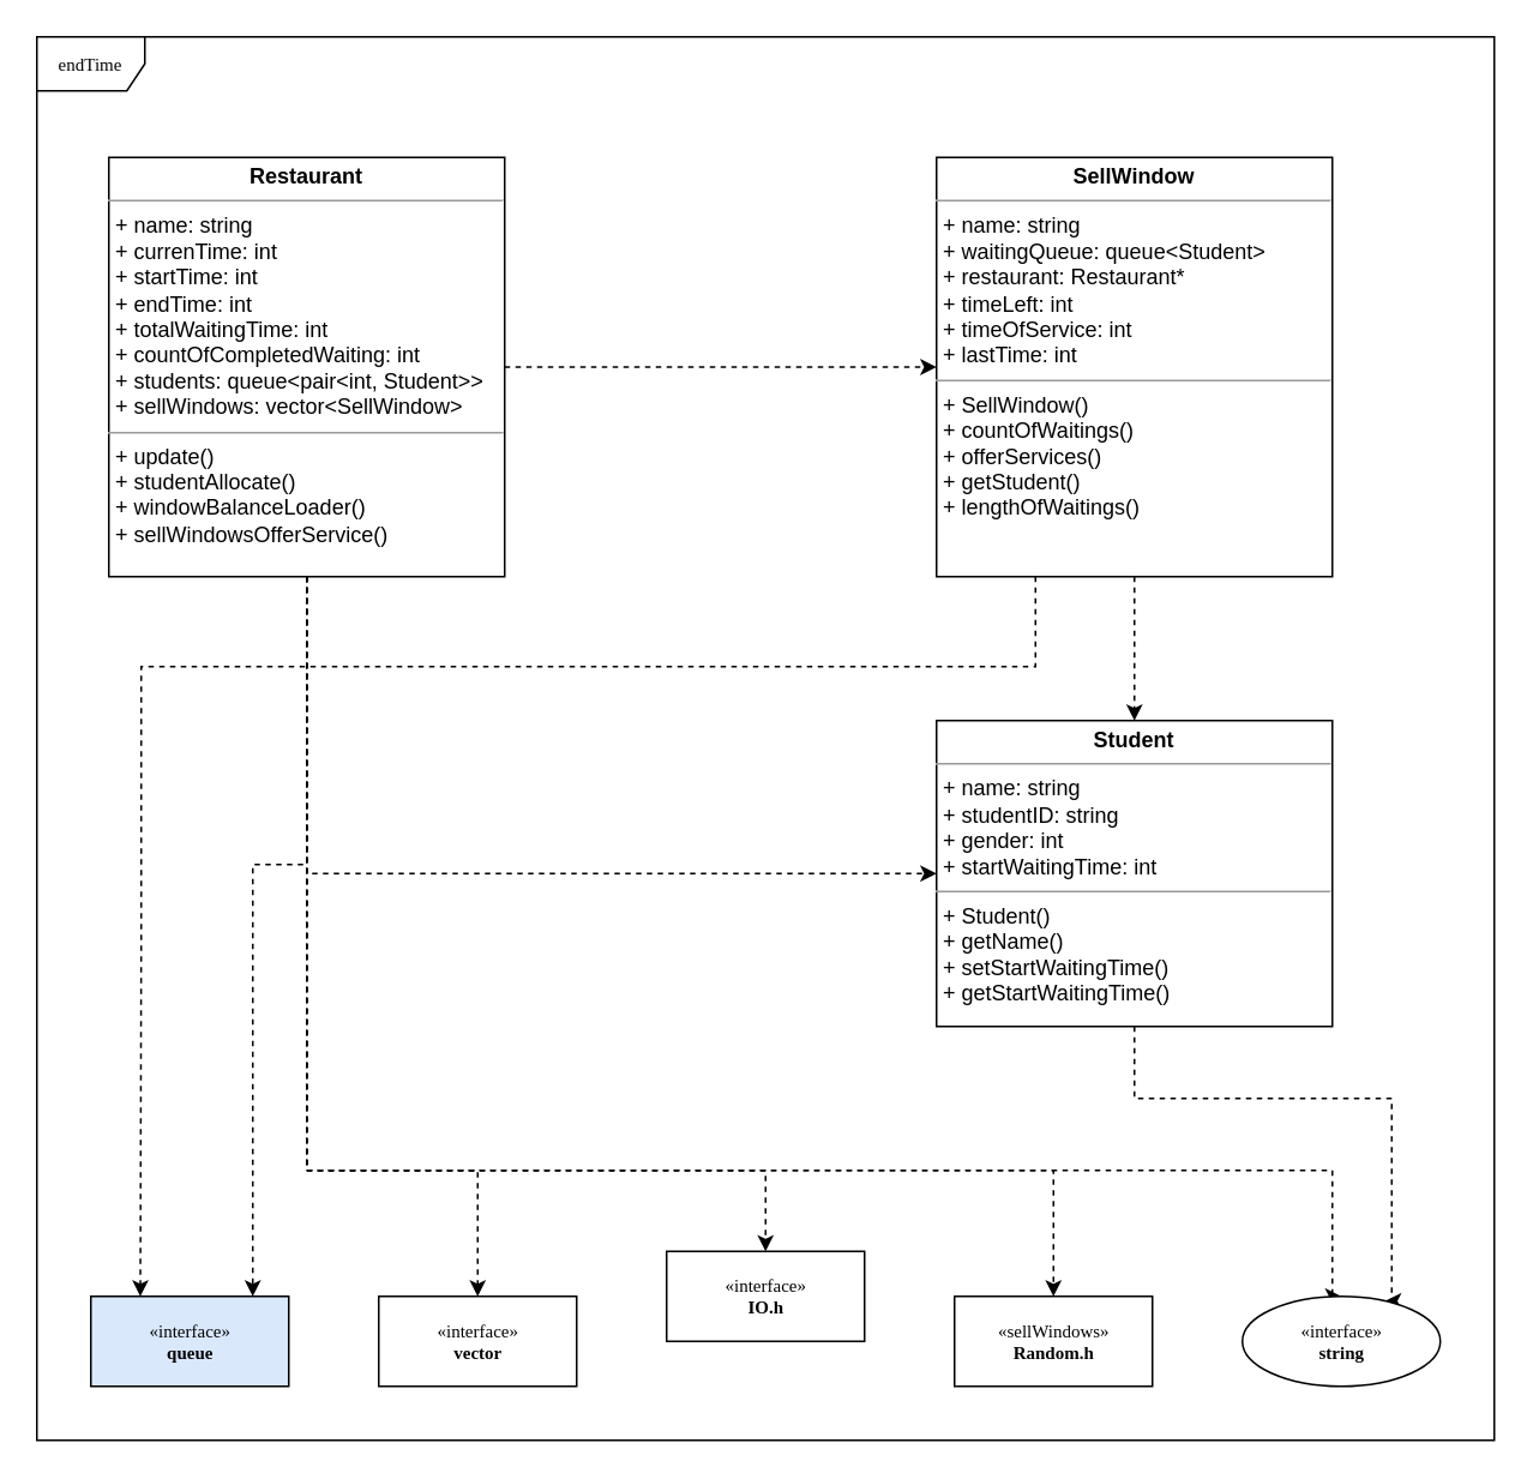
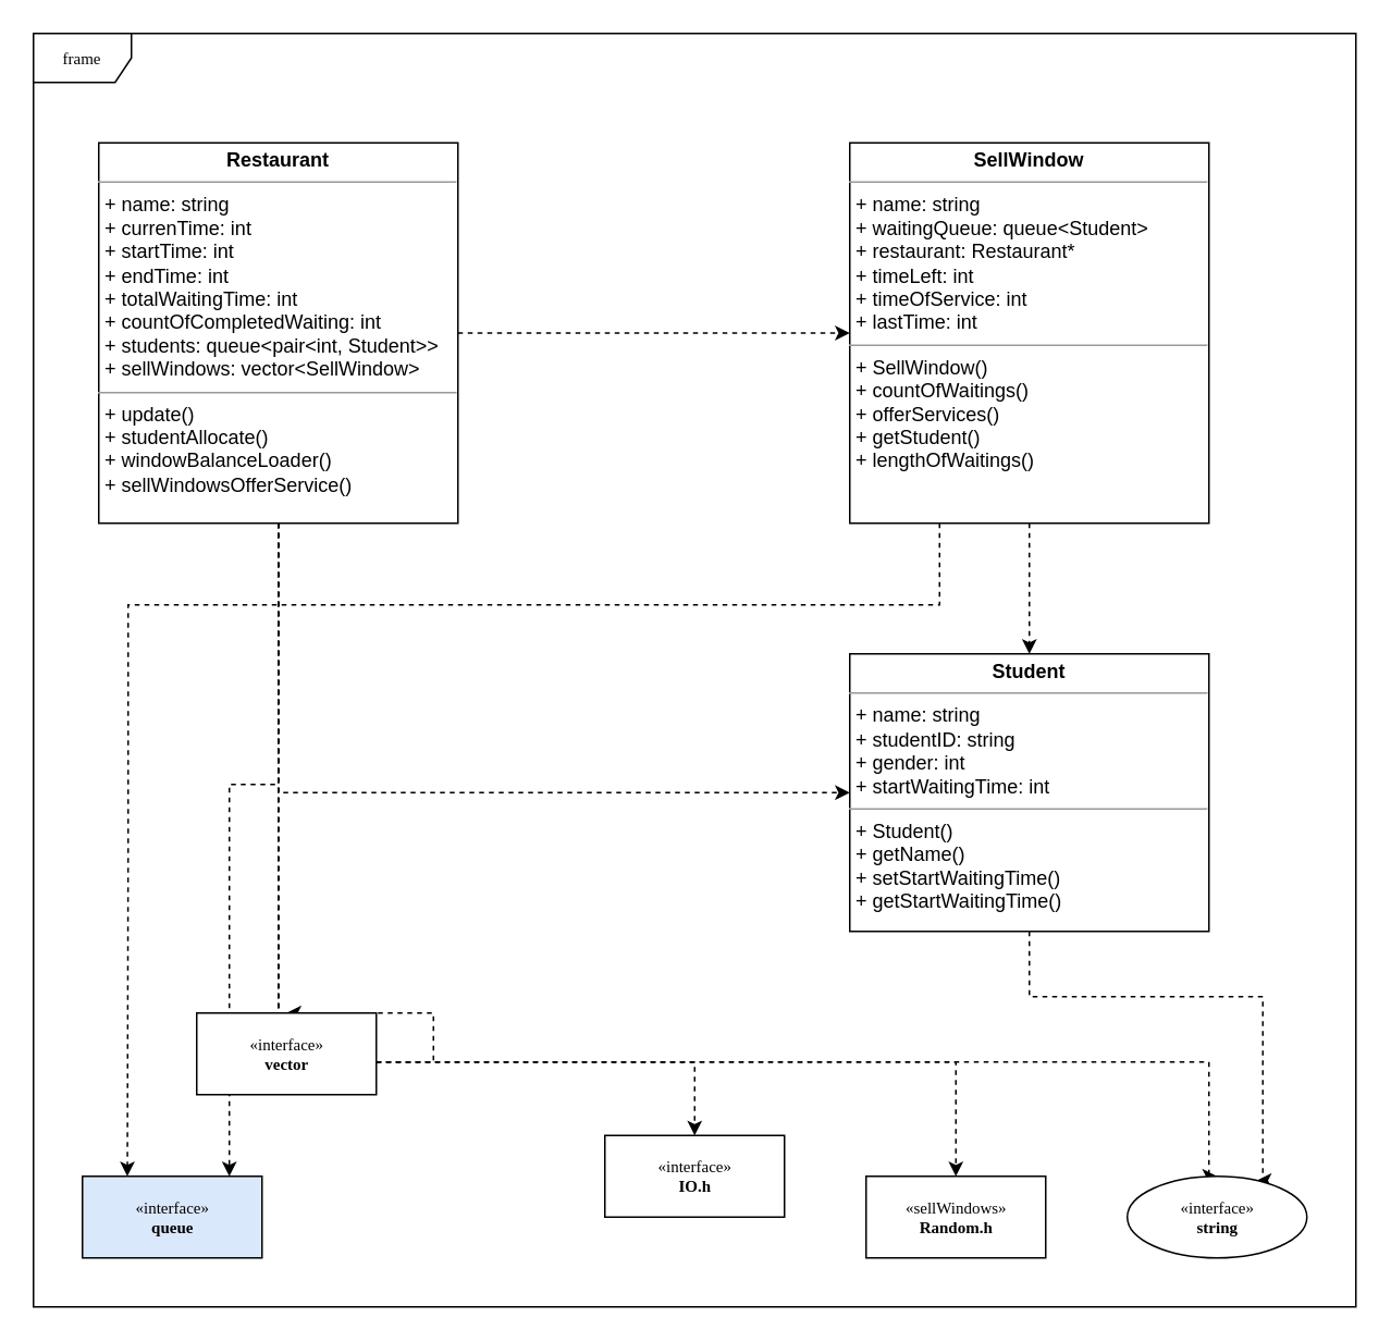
  <mxCell id="0" />
  <mxCell id="1" parent="0" />
- <mxCell id="2" value="endTime" style="shape=umlFrame;whiteSpace=wrap;html=1;rounded=0;shadow=0;comic=0;labelBackgroundColor=none;strokeWidth=1;fontFamily=Verdana;fontSize=10;align=center;" parent="1" vertex="1"><mxGeometry x="20" y="20" width="810" height="780" as="geometry" /></mxCell>
+ <mxCell id="2" value="frame" style="shape=umlFrame;whiteSpace=wrap;html=1;rounded=0;shadow=0;comic=0;labelBackgroundColor=none;strokeWidth=1;fontFamily=Verdana;fontSize=10;align=center;" parent="1" vertex="1"><mxGeometry x="20" y="20" width="810" height="780" as="geometry" /></mxCell>
  <mxCell id="3" value="«interface»&lt;br&gt;&lt;b&gt;queue&lt;/b&gt;" style="html=1;rounded=0;shadow=0;comic=0;labelBackgroundColor=none;strokeWidth=1;fontFamily=Verdana;fontSize=10;align=center;fillColor=#dae8fc;" parent="1" vertex="1"><mxGeometry x="50" y="720" width="110" height="50" as="geometry" /></mxCell>
  <mxCell id="4" style="edgeStyle=orthogonalEdgeStyle;rounded=0;orthogonalLoop=1;jettySize=auto;html=1;dashed=1;" edge="1" parent="1" source="11" target="14"><mxGeometry relative="1" as="geometry"><Array as="points"><mxPoint x="420" y="204" /><mxPoint x="420" y="204" /></Array></mxGeometry></mxCell>
  <mxCell id="5" style="edgeStyle=orthogonalEdgeStyle;rounded=0;orthogonalLoop=1;jettySize=auto;html=1;entryX=0;entryY=0.5;entryDx=0;entryDy=0;dashed=1;" edge="1" parent="1" source="11" target="16"><mxGeometry relative="1" as="geometry"><Array as="points"><mxPoint x="170" y="485" /></Array></mxGeometry></mxCell>
  <mxCell id="6" style="edgeStyle=orthogonalEdgeStyle;rounded=0;orthogonalLoop=1;jettySize=auto;html=1;exitX=0.5;exitY=1;exitDx=0;exitDy=0;entryX=0.5;entryY=0;entryDx=0;entryDy=0;dashed=1;" edge="1" parent="1" source="11" target="17"><mxGeometry relative="1" as="geometry"><Array as="points"><mxPoint x="170" y="650" /><mxPoint x="265" y="650" /></Array></mxGeometry></mxCell>
  <mxCell id="7" style="edgeStyle=orthogonalEdgeStyle;rounded=0;orthogonalLoop=1;jettySize=auto;html=1;exitX=0.5;exitY=1;exitDx=0;exitDy=0;entryX=0.5;entryY=0;entryDx=0;entryDy=0;dashed=1;" edge="1" parent="1" source="11" target="18"><mxGeometry relative="1" as="geometry"><Array as="points"><mxPoint x="170" y="650" /><mxPoint x="425" y="650" /></Array></mxGeometry></mxCell>
  <mxCell id="8" style="edgeStyle=orthogonalEdgeStyle;rounded=0;orthogonalLoop=1;jettySize=auto;html=1;exitX=0.5;exitY=1;exitDx=0;exitDy=0;entryX=0.5;entryY=0;entryDx=0;entryDy=0;dashed=1;" edge="1" parent="1" source="11" target="19"><mxGeometry relative="1" as="geometry"><Array as="points"><mxPoint x="170" y="650" /><mxPoint x="585" y="650" /></Array></mxGeometry></mxCell>
  <mxCell id="9" style="edgeStyle=orthogonalEdgeStyle;rounded=0;orthogonalLoop=1;jettySize=auto;html=1;exitX=0.5;exitY=1;exitDx=0;exitDy=0;entryX=0.5;entryY=0;entryDx=0;entryDy=0;dashed=1;" edge="1" parent="1" source="11" target="20"><mxGeometry relative="1" as="geometry"><Array as="points"><mxPoint x="170" y="650" /><mxPoint x="740" y="650" /><mxPoint x="740" y="720" /></Array></mxGeometry></mxCell>
  <mxCell id="10" style="edgeStyle=orthogonalEdgeStyle;rounded=0;orthogonalLoop=1;jettySize=auto;html=1;entryX=0.818;entryY=0;entryDx=0;entryDy=0;entryPerimeter=0;dashed=1;" edge="1" parent="1" source="11" target="3"><mxGeometry relative="1" as="geometry"><Array as="points"><mxPoint x="170" y="480" /><mxPoint x="140" y="480" /></Array></mxGeometry></mxCell>
  <mxCell id="11" value="&lt;p style=&quot;margin: 0px ; margin-top: 4px ; text-align: center&quot;&gt;&lt;b&gt;Restaurant&lt;/b&gt;&lt;br&gt;&lt;/p&gt;&lt;hr size=&quot;1&quot;&gt;&lt;p style=&quot;margin: 0px ; margin-left: 4px&quot;&gt;+ name: string&lt;br&gt;+ currenTime: int&lt;/p&gt;&lt;p style=&quot;margin: 0px ; margin-left: 4px&quot;&gt;+ startTime: int&lt;/p&gt;&lt;p style=&quot;margin: 0px ; margin-left: 4px&quot;&gt;+ endTime: int&lt;/p&gt;&lt;p style=&quot;margin: 0px ; margin-left: 4px&quot;&gt;+ totalWaitingTime: int&lt;/p&gt;&lt;p style=&quot;margin: 0px ; margin-left: 4px&quot;&gt;+ countOfCompletedWaiting: int&lt;/p&gt;&lt;p style=&quot;margin: 0px ; margin-left: 4px&quot;&gt;+ students:&amp;nbsp;queue&amp;lt;pair&amp;lt;int, Student&amp;gt;&amp;gt;&lt;/p&gt;&lt;p style=&quot;margin: 0px ; margin-left: 4px&quot;&gt;+ sellWindows:&amp;nbsp;vector&amp;lt;SellWindow&amp;gt;&lt;/p&gt;&lt;hr size=&quot;1&quot;&gt;&lt;p style=&quot;margin: 0px ; margin-left: 4px&quot;&gt;+ update()&lt;br&gt;+ studentAllocate()&lt;/p&gt;&lt;p style=&quot;margin: 0px ; margin-left: 4px&quot;&gt;+ windowBalanceLoader()&lt;/p&gt;&lt;p style=&quot;margin: 0px ; margin-left: 4px&quot;&gt;+&amp;nbsp;sellWindowsOfferService()&lt;/p&gt;" style="verticalAlign=top;align=left;overflow=fill;fontSize=12;fontFamily=Helvetica;html=1;rounded=0;shadow=0;comic=0;labelBackgroundColor=none;strokeWidth=1" parent="1" vertex="1"><mxGeometry x="60" y="87" width="220" height="233" as="geometry" /></mxCell>
  <mxCell id="12" style="edgeStyle=orthogonalEdgeStyle;rounded=0;orthogonalLoop=1;jettySize=auto;html=1;entryX=0.5;entryY=0;entryDx=0;entryDy=0;dashed=1;" edge="1" parent="1" source="14" target="16"><mxGeometry relative="1" as="geometry" /></mxCell>
  <mxCell id="13" style="edgeStyle=orthogonalEdgeStyle;rounded=0;orthogonalLoop=1;jettySize=auto;html=1;exitX=0.25;exitY=1;exitDx=0;exitDy=0;entryX=0.25;entryY=0;entryDx=0;entryDy=0;dashed=1;" edge="1" parent="1" source="14" target="3"><mxGeometry relative="1" as="geometry"><Array as="points"><mxPoint x="575" y="370" /><mxPoint x="78" y="370" /><mxPoint x="78" y="520" /></Array></mxGeometry></mxCell>
  <mxCell id="14" value="&lt;p style=&quot;margin: 0px ; margin-top: 4px ; text-align: center&quot;&gt;&lt;b&gt;SellWindow&lt;/b&gt;&lt;/p&gt;&lt;hr size=&quot;1&quot;&gt;&lt;p style=&quot;margin: 0px ; margin-left: 4px&quot;&gt;+ name: string&lt;br&gt;+&amp;nbsp;waitingQueue: queue&amp;lt;Student&amp;gt;&lt;/p&gt;&lt;p style=&quot;margin: 0px ; margin-left: 4px&quot;&gt;+&amp;nbsp;restaurant: Restaurant*&lt;/p&gt;&lt;p style=&quot;margin: 0px ; margin-left: 4px&quot;&gt;+ timeLeft: int&lt;/p&gt;&lt;p style=&quot;margin: 0px ; margin-left: 4px&quot;&gt;+ timeOfService: int&lt;/p&gt;&lt;p style=&quot;margin: 0px ; margin-left: 4px&quot;&gt;+ lastTime: int&lt;/p&gt;&lt;hr size=&quot;1&quot;&gt;&lt;p style=&quot;margin: 0px ; margin-left: 4px&quot;&gt;+ SellWindow()&lt;br&gt;&lt;/p&gt;&lt;p style=&quot;margin: 0px ; margin-left: 4px&quot;&gt;+ countOfWaitings()&lt;/p&gt;&lt;p style=&quot;margin: 0px ; margin-left: 4px&quot;&gt;+ offerServices()&lt;/p&gt;&lt;p style=&quot;margin: 0px ; margin-left: 4px&quot;&gt;+ getStudent()&lt;/p&gt;&lt;p style=&quot;margin: 0px ; margin-left: 4px&quot;&gt;+ lengthOfWaitings()&lt;/p&gt;" style="verticalAlign=top;align=left;overflow=fill;fontSize=12;fontFamily=Helvetica;html=1;rounded=0;shadow=0;comic=0;labelBackgroundColor=none;strokeWidth=1" vertex="1" parent="1"><mxGeometry x="520" y="87" width="220" height="233" as="geometry" /></mxCell>
  <mxCell id="15" style="edgeStyle=orthogonalEdgeStyle;rounded=0;orthogonalLoop=1;jettySize=auto;html=1;exitX=0.5;exitY=1;exitDx=0;exitDy=0;entryX=0.75;entryY=0;entryDx=0;entryDy=0;dashed=1;" edge="1" parent="1" source="16" target="20"><mxGeometry relative="1" as="geometry"><Array as="points"><mxPoint x="630" y="610" /><mxPoint x="773" y="610" /></Array></mxGeometry></mxCell>
  <mxCell id="16" value="&lt;p style=&quot;margin: 0px ; margin-top: 4px ; text-align: center&quot;&gt;&lt;b&gt;Student&lt;/b&gt;&lt;/p&gt;&lt;hr size=&quot;1&quot;&gt;&lt;p style=&quot;margin: 0px ; margin-left: 4px&quot;&gt;+ name: string&lt;br&gt;+ studentID: string&lt;/p&gt;&lt;p style=&quot;margin: 0px ; margin-left: 4px&quot;&gt;+ gender: int&lt;/p&gt;&lt;p style=&quot;margin: 0px ; margin-left: 4px&quot;&gt;+ startWaitingTime: int&lt;/p&gt;&lt;hr size=&quot;1&quot;&gt;&lt;p style=&quot;margin: 0px ; margin-left: 4px&quot;&gt;+ Student()&lt;br&gt;&lt;/p&gt;&lt;p style=&quot;margin: 0px ; margin-left: 4px&quot;&gt;+ getName()&lt;/p&gt;&lt;p style=&quot;margin: 0px ; margin-left: 4px&quot;&gt;+ setStartWaitingTime()&lt;/p&gt;&lt;p style=&quot;margin: 0px ; margin-left: 4px&quot;&gt;+ getStartWaitingTime()&lt;/p&gt;" style="verticalAlign=top;align=left;overflow=fill;fontSize=12;fontFamily=Helvetica;html=1;rounded=0;shadow=0;comic=0;labelBackgroundColor=none;strokeWidth=1" vertex="1" parent="1"><mxGeometry x="520" y="400" width="220" height="170" as="geometry" /></mxCell>
- <mxCell id="17" value="«interface»&lt;br&gt;&lt;b&gt;vector&lt;/b&gt;" style="html=1;rounded=0;shadow=0;comic=0;labelBackgroundColor=none;strokeWidth=1;fontFamily=Verdana;fontSize=10;align=center;" vertex="1" parent="1"><mxGeometry x="210" y="720" width="110" height="50" as="geometry" /></mxCell>
+ <mxCell id="17" value="«interface»&lt;br&gt;&lt;b&gt;vector&lt;/b&gt;" style="html=1;rounded=0;shadow=0;comic=0;labelBackgroundColor=none;strokeWidth=1;fontFamily=Verdana;fontSize=10;align=center;" vertex="1" parent="1"><mxGeometry x="120" y="620" width="110" height="50" as="geometry" /></mxCell>
  <mxCell id="18" value="«interface»&lt;br&gt;&lt;b&gt;IO.h&lt;/b&gt;" style="html=1;rounded=0;shadow=0;comic=0;labelBackgroundColor=none;strokeWidth=1;fontFamily=Verdana;fontSize=10;align=center;" vertex="1" parent="1"><mxGeometry x="370" y="695" width="110" height="50" as="geometry" /></mxCell>
  <mxCell id="19" value="«sellWindows»&lt;br&gt;&lt;b&gt;Random.h&lt;/b&gt;" style="html=1;rounded=0;shadow=0;comic=0;labelBackgroundColor=none;strokeWidth=1;fontFamily=Verdana;fontSize=10;align=center;" vertex="1" parent="1"><mxGeometry x="530" y="720" width="110" height="50" as="geometry" /></mxCell>
  <mxCell id="20" value="«interface»&lt;br&gt;&lt;b&gt;string&lt;/b&gt;" style="ellipse;html=1;shadow=0;comic=0;labelBackgroundColor=none;strokeWidth=1;fontFamily=Verdana;fontSize=10;align=center;" vertex="1" parent="1"><mxGeometry x="690" y="720" width="110" height="50" as="geometry" /></mxCell>
